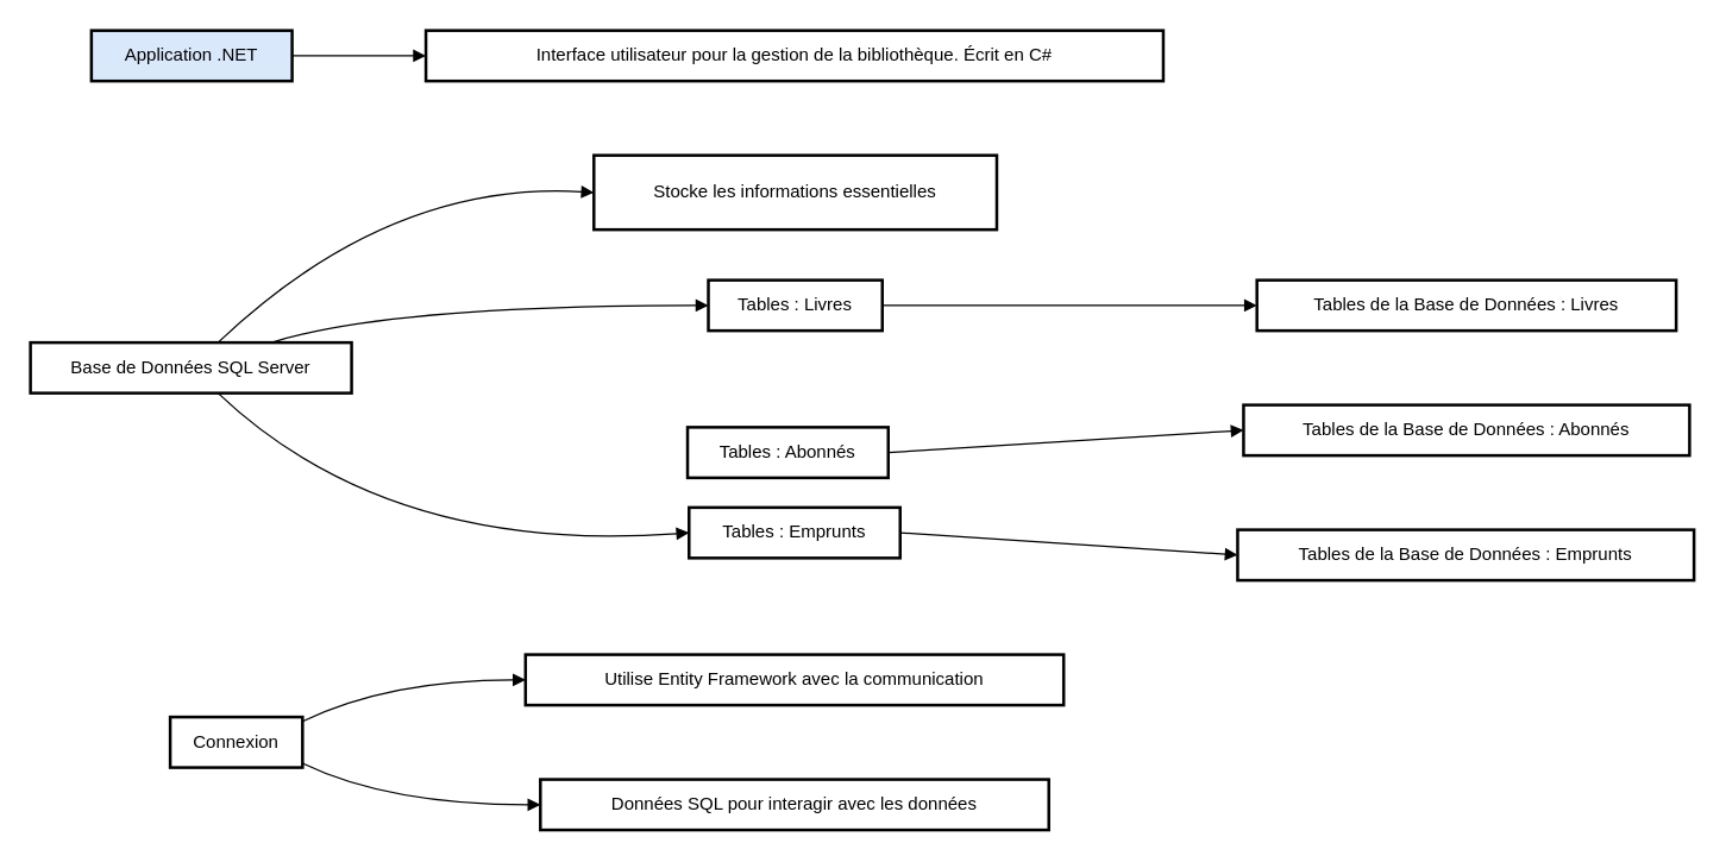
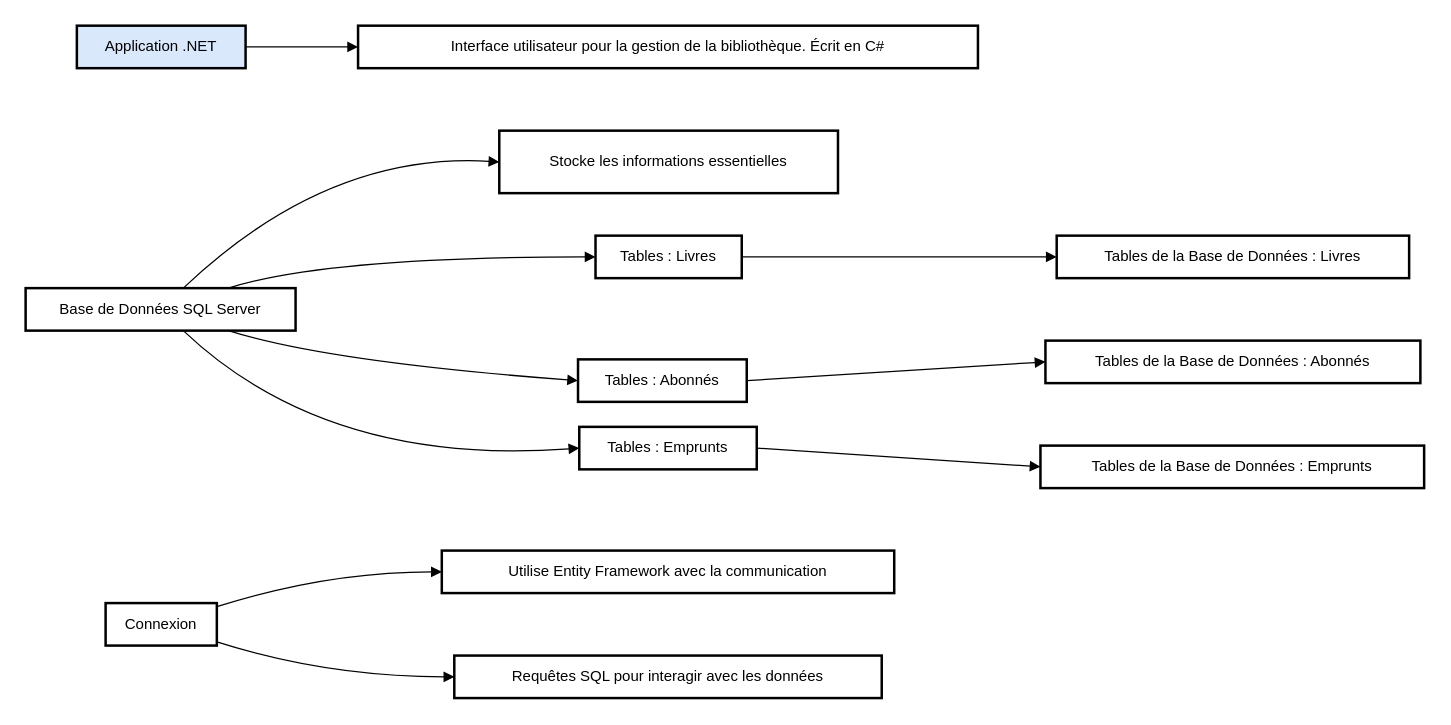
  <mxCell id="0" />
  <mxCell id="1" parent="0" />
  <mxCell id="2" value="Application .NET" style="whiteSpace=wrap;strokeWidth=2;fillColor=#dae8fc;" vertex="1" parent="1"><mxGeometry x="61" width="135" height="34" as="geometry" y="20" /></mxCell>
  <mxCell id="3" value="Interface utilisateur pour la gestion de la bibliothèque. Écrit en C#" style="whiteSpace=wrap;strokeWidth=2;" vertex="1" parent="1"><mxGeometry x="286" width="496" height="34" as="geometry" y="20" /></mxCell>
  <mxCell id="4" value="Base de Données SQL Server" style="whiteSpace=wrap;strokeWidth=2;" vertex="1" parent="1"><mxGeometry y="230" width="216" height="34" as="geometry" x="20" /></mxCell>
  <mxCell id="5" value="Stocke les informations essentielles" style="whiteSpace=wrap;strokeWidth=2;" vertex="1" parent="1"><mxGeometry x="399" y="104" width="271" height="50" as="geometry" /></mxCell>
  <mxCell id="6" value="Tables : Livres" style="whiteSpace=wrap;strokeWidth=2;" vertex="1" parent="1"><mxGeometry x="476" y="188" width="117" height="34" as="geometry" /></mxCell>
  <mxCell id="7" value="Tables : Abonnés" style="whiteSpace=wrap;strokeWidth=2;" vertex="1" parent="1"><mxGeometry x="462" y="287" width="135" height="34" as="geometry" /></mxCell>
  <mxCell id="8" value="Tables : Emprunts" style="whiteSpace=wrap;strokeWidth=2;" vertex="1" parent="1"><mxGeometry x="463" y="341" width="142" height="34" as="geometry" /></mxCell>
- <mxCell id="9" value="Connexion" style="whiteSpace=wrap;strokeWidth=2;" vertex="1" parent="1"><mxGeometry x="114" y="482" width="89" height="34" as="geometry" /></mxCell>
+ <mxCell id="9" value="Connexion" style="whiteSpace=wrap;strokeWidth=2;" vertex="1" parent="1"><mxGeometry x="84" y="482" width="89" height="34" as="geometry" /></mxCell>
  <mxCell id="10" value="Utilise Entity Framework avec la communication" style="whiteSpace=wrap;strokeWidth=2;" vertex="1" parent="1"><mxGeometry x="353" y="440" width="362" height="34" as="geometry" /></mxCell>
- <mxCell id="11" value="Données SQL pour interagir avec les données" style="whiteSpace=wrap;strokeWidth=2;" vertex="1" parent="1"><mxGeometry x="363" y="524" width="342" height="34" as="geometry" /></mxCell>
+ <mxCell id="11" value="Requêtes SQL pour interagir avec les données" style="whiteSpace=wrap;strokeWidth=2;" vertex="1" parent="1"><mxGeometry x="363" y="524" width="342" height="34" as="geometry" /></mxCell>
  <mxCell id="12" value="Tables de la Base de Données : Livres" style="whiteSpace=wrap;strokeWidth=2;" vertex="1" parent="1"><mxGeometry x="845" y="188" width="282" height="34" as="geometry" /></mxCell>
  <mxCell id="13" value="Tables de la Base de Données : Abonnés" style="whiteSpace=wrap;strokeWidth=2;" vertex="1" parent="1"><mxGeometry x="836" y="272" width="300" height="34" as="geometry" /></mxCell>
  <mxCell id="14" value="Tables de la Base de Données : Emprunts" style="whiteSpace=wrap;strokeWidth=2;" vertex="1" parent="1"><mxGeometry x="832" y="356" width="307" height="34" as="geometry" /></mxCell>
  <mxCell id="15" value="" style="curved=1;startArrow=none;endArrow=block;exitX=0.998;exitY=0.5;entryX=0.001;entryY=0.5;" edge="1" parent="1" source="2" target="3"><mxGeometry relative="1" as="geometry"><Array as="points" /></mxGeometry></mxCell>
  <mxCell id="16" value="" style="curved=1;startArrow=none;endArrow=block;exitX=0.584;exitY=0;entryX=0.0;entryY=0.5;" edge="1" parent="1" source="4" target="5"><mxGeometry relative="1" as="geometry"><Array as="points"><mxPoint x="261" y="121" /></Array></mxGeometry></mxCell>
  <mxCell id="17" value="" style="curved=1;startArrow=none;endArrow=block;exitX=0.751;exitY=0;entryX=-0.001;entryY=0.5;" edge="1" parent="1" source="4" target="6"><mxGeometry relative="1" as="geometry"><Array as="points"><mxPoint x="261" y="205" /></Array></mxGeometry></mxCell>
+ <mxCell id="18" value="" style="curved=1;startArrow=none;endArrow=block;exitX=0.751;exitY=1;entryX=0.0;entryY=0.5;" edge="1" parent="1" source="4" target="7"><mxGeometry relative="1" as="geometry"><Array as="points"><mxPoint x="261" y="289" /></Array></mxGeometry></mxCell>
  <mxCell id="19" value="" style="curved=1;startArrow=none;endArrow=block;exitX=0.584;exitY=1;entryX=0.001;entryY=0.5;" edge="1" parent="1" source="4" target="8"><mxGeometry relative="1" as="geometry"><Array as="points"><mxPoint x="261" y="373" /></Array></mxGeometry></mxCell>
  <mxCell id="20" value="" style="curved=1;startArrow=none;endArrow=block;exitX=0.999;exitY=0.086;entryX=0.0;entryY=0.5;" edge="1" parent="1" source="9" target="10"><mxGeometry relative="1" as="geometry"><Array as="points"><mxPoint x="261" y="457" /></Array></mxGeometry></mxCell>
  <mxCell id="21" value="" style="curved=1;startArrow=none;endArrow=block;exitX=0.999;exitY=0.914;entryX=0.001;entryY=0.5;" edge="1" parent="1" source="9" target="11"><mxGeometry relative="1" as="geometry"><Array as="points"><mxPoint x="261" y="541" /></Array></mxGeometry></mxCell>
  <mxCell id="22" value="" style="curved=1;startArrow=none;endArrow=block;exitX=0.999;exitY=0.5;entryX=-0.0;entryY=0.5;" edge="1" parent="1" source="6" target="12"><mxGeometry relative="1" as="geometry"><Array as="points" /></mxGeometry></mxCell>
  <mxCell id="23" value="" style="curved=1;startArrow=none;endArrow=block;exitX=0.998;exitY=0.5;entryX=0.0;entryY=0.5;" edge="1" parent="1" source="7" target="13"><mxGeometry relative="1" as="geometry"><Array as="points" /></mxGeometry></mxCell>
  <mxCell id="24" value="" style="curved=1;startArrow=none;endArrow=block;exitX=1.004;exitY=0.5;entryX=0.001;entryY=0.5;" edge="1" parent="1" source="8" target="14"><mxGeometry relative="1" as="geometry"><Array as="points" /></mxGeometry></mxCell>
